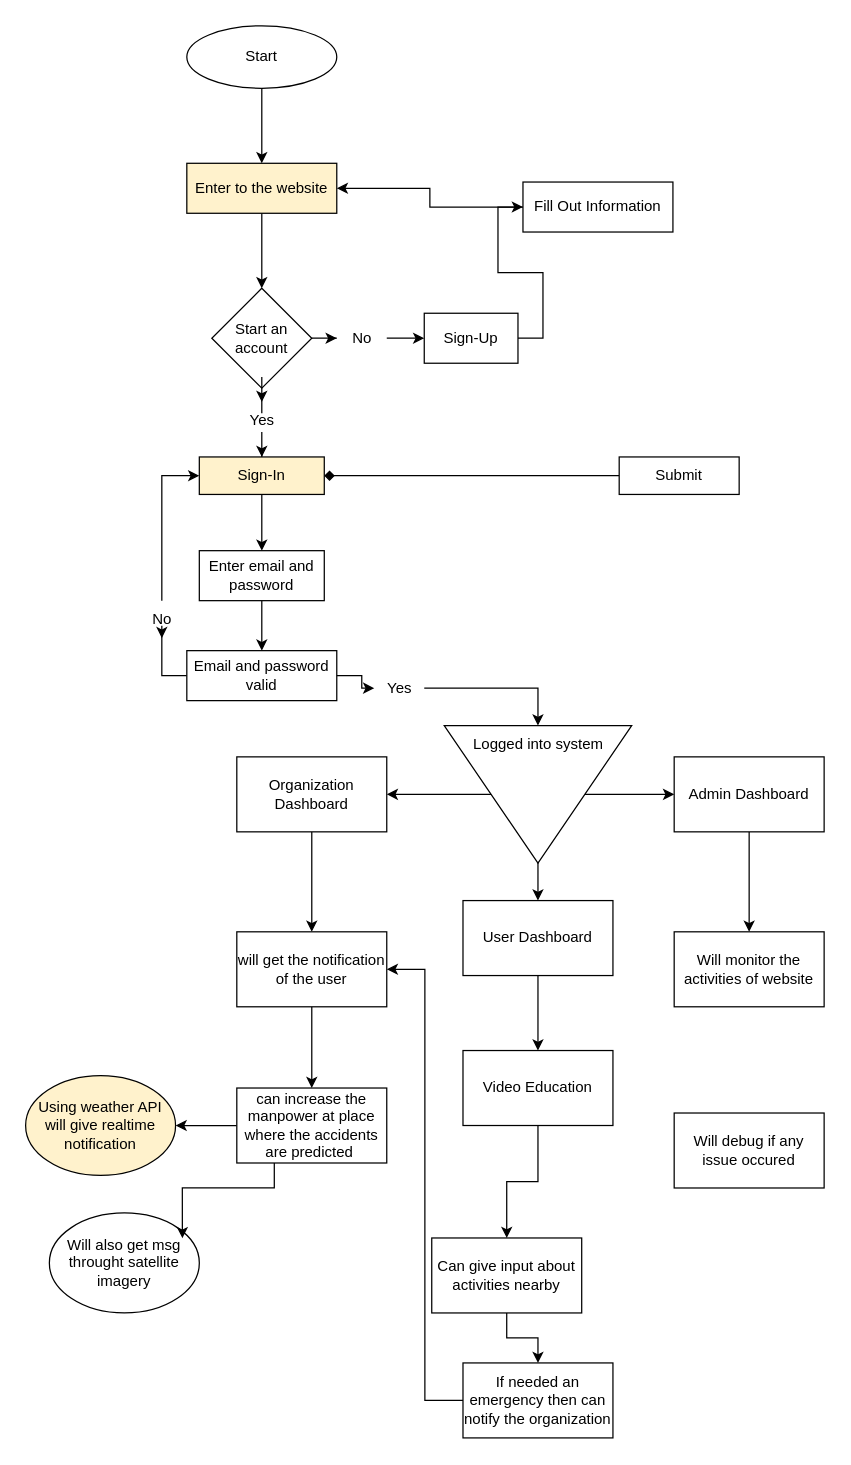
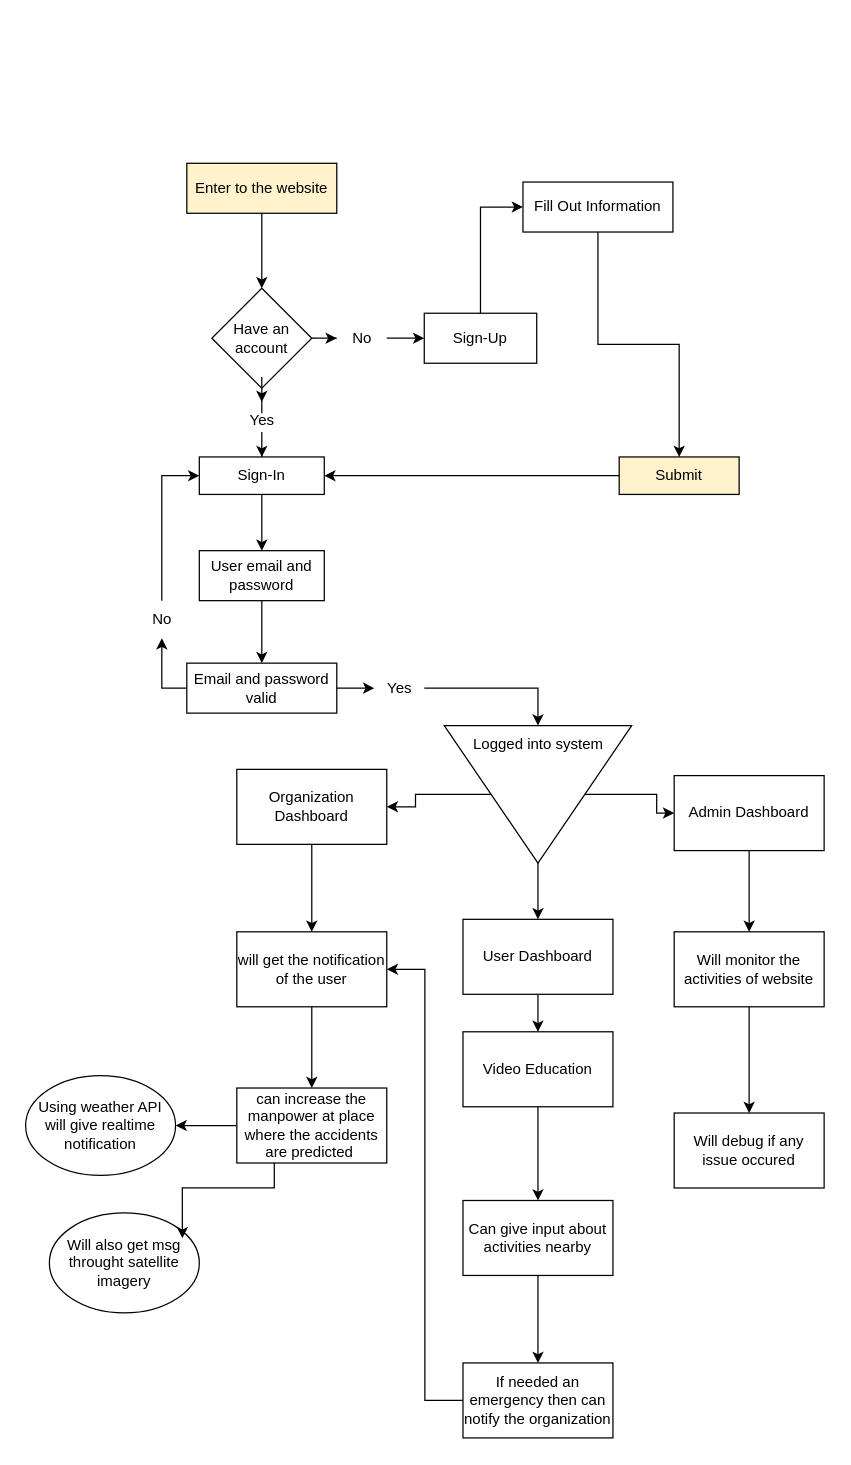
  <mxCell id="0" />
  <mxCell id="1" parent="0" />
- <mxCell id="2" style="edgeStyle=orthogonalEdgeStyle;rounded=0;orthogonalLoop=1;jettySize=auto;html=1;" parent="1" source="3" target="5" edge="1"><mxGeometry relative="1" as="geometry" /></mxCell>
- <mxCell id="3" value="Start" style="ellipse;whiteSpace=wrap;html=1;" parent="1" vertex="1"><mxGeometry x="149" y="20" width="120" height="50" as="geometry" /></mxCell>
  <mxCell id="4" style="edgeStyle=orthogonalEdgeStyle;rounded=0;orthogonalLoop=1;jettySize=auto;html=1;entryX=0.5;entryY=0;entryDx=0;entryDy=0;" parent="1" source="5" target="12" edge="1"><mxGeometry relative="1" as="geometry" /></mxCell>
  <mxCell id="5" value="Enter to the website" style="rounded=0;whiteSpace=wrap;html=1;fillColor=#fff2cc;" parent="1" vertex="1"><mxGeometry x="149" y="130" width="120" height="40" as="geometry" /></mxCell>
  <mxCell id="6" style="edgeStyle=orthogonalEdgeStyle;rounded=0;orthogonalLoop=1;jettySize=auto;html=1;entryX=0;entryY=0.5;entryDx=0;entryDy=0;" parent="1" source="7" target="9" edge="1"><mxGeometry relative="1" as="geometry" /></mxCell>
- <mxCell id="7" value="Sign-Up" style="rounded=0;whiteSpace=wrap;html=1;" parent="1" vertex="1"><mxGeometry x="339" y="250" width="75" height="40" as="geometry" /></mxCell>
- <mxCell id="8" value="" style="edgeStyle=orthogonalEdgeStyle;rounded=0;orthogonalLoop=1;jettySize=auto;html=1;" parent="1" source="9" target="5" edge="1"><mxGeometry relative="1" as="geometry" /></mxCell>
+ <mxCell id="7" value="Sign-Up" style="rounded=0;whiteSpace=wrap;html=1;" parent="1" vertex="1"><mxGeometry x="339" y="250" width="90" height="40" as="geometry" /></mxCell>
+ <mxCell id="8" value="" style="edgeStyle=orthogonalEdgeStyle;rounded=0;orthogonalLoop=1;jettySize=auto;html=1;" parent="1" source="9" target="14" edge="1"><mxGeometry relative="1" as="geometry" /></mxCell>
  <mxCell id="9" value="Fill Out Information" style="rounded=0;whiteSpace=wrap;html=1;" parent="1" vertex="1"><mxGeometry x="418" y="145" width="120" height="40" as="geometry" /></mxCell>
  <mxCell id="10" value="" style="edgeStyle=orthogonalEdgeStyle;rounded=0;orthogonalLoop=1;jettySize=auto;html=1;" parent="1" source="33" target="7" edge="1"><mxGeometry relative="1" as="geometry" /></mxCell>
  <mxCell id="11" value="" style="edgeStyle=orthogonalEdgeStyle;rounded=0;orthogonalLoop=1;jettySize=auto;html=1;" parent="1" source="31" target="16" edge="1"><mxGeometry relative="1" as="geometry" /></mxCell>
- <mxCell id="12" value="Start an account" style="rhombus;whiteSpace=wrap;html=1;" parent="1" vertex="1"><mxGeometry x="169" y="230" width="80" height="80" as="geometry" /></mxCell>
- <mxCell id="13" style="edgeStyle=orthogonalEdgeStyle;rounded=0;orthogonalLoop=1;jettySize=auto;html=1;endArrow=diamond;" parent="1" source="14" target="16" edge="1"><mxGeometry relative="1" as="geometry" /></mxCell>
- <mxCell id="14" value="Submit" style="rounded=0;whiteSpace=wrap;html=1;" parent="1" vertex="1"><mxGeometry x="495" y="365" width="96" height="30" as="geometry" /></mxCell>
+ <mxCell id="12" value="Have an account" style="rhombus;whiteSpace=wrap;html=1;" parent="1" vertex="1"><mxGeometry x="169" y="230" width="80" height="80" as="geometry" /></mxCell>
+ <mxCell id="13" style="edgeStyle=orthogonalEdgeStyle;rounded=0;orthogonalLoop=1;jettySize=auto;html=1;" parent="1" source="14" target="16" edge="1"><mxGeometry relative="1" as="geometry" /></mxCell>
+ <mxCell id="14" value="Submit" style="rounded=0;whiteSpace=wrap;html=1;fillColor=#fff2cc;" parent="1" vertex="1"><mxGeometry x="495" y="365" width="96" height="30" as="geometry" /></mxCell>
  <mxCell id="15" value="" style="edgeStyle=orthogonalEdgeStyle;rounded=0;orthogonalLoop=1;jettySize=auto;html=1;" parent="1" source="16" target="18" edge="1"><mxGeometry relative="1" as="geometry" /></mxCell>
- <mxCell id="16" value="Sign-In" style="rounded=0;whiteSpace=wrap;html=1;fillColor=#fff2cc;" parent="1" vertex="1"><mxGeometry x="159" y="365" width="100" height="30" as="geometry" /></mxCell>
+ <mxCell id="16" value="Sign-In" style="rounded=0;whiteSpace=wrap;html=1;" parent="1" vertex="1"><mxGeometry x="159" y="365" width="100" height="30" as="geometry" /></mxCell>
  <mxCell id="17" value="" style="edgeStyle=orthogonalEdgeStyle;rounded=0;orthogonalLoop=1;jettySize=auto;html=1;" parent="1" source="18" target="22" edge="1"><mxGeometry relative="1" as="geometry" /></mxCell>
- <mxCell id="18" value="Enter email and password" style="rounded=0;whiteSpace=wrap;html=1;" parent="1" vertex="1"><mxGeometry x="159" y="440" width="100" height="40" as="geometry" /></mxCell>
+ <mxCell id="18" value="User email and password" style="rounded=0;whiteSpace=wrap;html=1;" parent="1" vertex="1"><mxGeometry x="159" y="440" width="100" height="40" as="geometry" /></mxCell>
  <mxCell id="19" style="edgeStyle=orthogonalEdgeStyle;rounded=0;orthogonalLoop=1;jettySize=auto;html=1;entryX=0;entryY=0.5;entryDx=0;entryDy=0;" parent="1" source="34" target="16" edge="1"><mxGeometry relative="1" as="geometry"><mxPoint x="89" y="420" as="targetPoint" /><Array as="points"><mxPoint x="129" y="380" /></Array></mxGeometry></mxCell>
  <mxCell id="20" value="" style="edgeStyle=orthogonalEdgeStyle;rounded=0;orthogonalLoop=1;jettySize=auto;html=1;" parent="1" source="29" target="26" edge="1"><mxGeometry relative="1" as="geometry" /></mxCell>
  <mxCell id="21" style="edgeStyle=orthogonalEdgeStyle;rounded=0;orthogonalLoop=1;jettySize=auto;html=1;" parent="1" source="22" edge="1"><mxGeometry relative="1" as="geometry"><mxPoint x="129" y="510" as="targetPoint" /></mxGeometry></mxCell>
- <mxCell id="22" value="Email and password valid" style="whiteSpace=wrap;html=1;rounded=0;" parent="1" vertex="1"><mxGeometry x="149" y="520" width="120" height="40" as="geometry" /></mxCell>
+ <mxCell id="22" value="Email and password valid" style="whiteSpace=wrap;html=1;rounded=0;" parent="1" vertex="1"><mxGeometry x="149" y="530" width="120" height="40" as="geometry" /></mxCell>
  <mxCell id="23" value="" style="edgeStyle=orthogonalEdgeStyle;rounded=0;orthogonalLoop=1;jettySize=auto;html=1;" parent="1" source="26" target="38" edge="1"><mxGeometry relative="1" as="geometry" /></mxCell>
  <mxCell id="24" value="" style="edgeStyle=orthogonalEdgeStyle;rounded=0;orthogonalLoop=1;jettySize=auto;html=1;" parent="1" source="26" target="40" edge="1"><mxGeometry relative="1" as="geometry" /></mxCell>
  <mxCell id="25" value="" style="edgeStyle=orthogonalEdgeStyle;rounded=0;orthogonalLoop=1;jettySize=auto;html=1;" edge="1" parent="1" source="26" target="36"><mxGeometry relative="1" as="geometry" /></mxCell>
  <mxCell id="26" value="" style="triangle;whiteSpace=wrap;html=1;rounded=0;rotation=90;" parent="1" vertex="1"><mxGeometry x="375" y="560" width="110" height="150" as="geometry" /></mxCell>
  <mxCell id="27" value="Logged into system" style="text;html=1;align=center;verticalAlign=middle;resizable=0;points=[];autosize=1;strokeColor=none;fillColor=none;" parent="1" vertex="1"><mxGeometry x="365" y="580" width="130" height="30" as="geometry" /></mxCell>
  <mxCell id="28" value="" style="edgeStyle=orthogonalEdgeStyle;rounded=0;orthogonalLoop=1;jettySize=auto;html=1;" parent="1" source="22" target="29" edge="1"><mxGeometry relative="1" as="geometry"><mxPoint x="269" y="550" as="sourcePoint" /><mxPoint x="430" y="580" as="targetPoint" /></mxGeometry></mxCell>
  <mxCell id="29" value="Yes" style="text;html=1;align=center;verticalAlign=middle;resizable=0;points=[];autosize=1;strokeColor=none;fillColor=none;" parent="1" vertex="1"><mxGeometry x="299" y="535" width="40" height="30" as="geometry" /></mxCell>
  <mxCell id="30" value="" style="edgeStyle=orthogonalEdgeStyle;rounded=0;orthogonalLoop=1;jettySize=auto;html=1;" parent="1" source="12" target="31" edge="1"><mxGeometry relative="1" as="geometry"><mxPoint x="209" y="310" as="sourcePoint" /><mxPoint x="209" y="365" as="targetPoint" /></mxGeometry></mxCell>
  <mxCell id="31" value="Yes" style="text;html=1;align=center;verticalAlign=middle;resizable=0;points=[];autosize=1;strokeColor=none;fillColor=none;" parent="1" vertex="1"><mxGeometry x="189" y="321" width="40" height="30" as="geometry" /></mxCell>
  <mxCell id="32" value="" style="edgeStyle=orthogonalEdgeStyle;rounded=0;orthogonalLoop=1;jettySize=auto;html=1;" parent="1" source="12" target="33" edge="1"><mxGeometry relative="1" as="geometry"><mxPoint x="249" y="270" as="sourcePoint" /><mxPoint x="339" y="270" as="targetPoint" /></mxGeometry></mxCell>
  <mxCell id="33" value="No" style="text;html=1;align=center;verticalAlign=middle;resizable=0;points=[];autosize=1;strokeColor=none;fillColor=none;" parent="1" vertex="1"><mxGeometry x="269" y="255" width="40" height="30" as="geometry" /></mxCell>
  <mxCell id="34" value="No" style="text;html=1;align=center;verticalAlign=middle;resizable=0;points=[];autosize=1;strokeColor=none;fillColor=none;" parent="1" vertex="1"><mxGeometry x="109" y="480" width="40" height="30" as="geometry" /></mxCell>
  <mxCell id="35" value="" style="edgeStyle=orthogonalEdgeStyle;rounded=0;orthogonalLoop=1;jettySize=auto;html=1;" edge="1" parent="1" source="36" target="53"><mxGeometry relative="1" as="geometry" /></mxCell>
- <mxCell id="36" value="User Dashboard" style="whiteSpace=wrap;html=1;rounded=0;" parent="1" vertex="1"><mxGeometry x="370" y="720" width="120" height="60" as="geometry" /></mxCell>
+ <mxCell id="36" value="User Dashboard" style="whiteSpace=wrap;html=1;rounded=0;" parent="1" vertex="1"><mxGeometry x="370" y="735" width="120" height="60" as="geometry" /></mxCell>
  <mxCell id="37" value="" style="edgeStyle=orthogonalEdgeStyle;rounded=0;orthogonalLoop=1;jettySize=auto;html=1;" parent="1" source="38" target="42" edge="1"><mxGeometry relative="1" as="geometry" /></mxCell>
- <mxCell id="38" value="Admin Dashboard" style="whiteSpace=wrap;html=1;rounded=0;" parent="1" vertex="1"><mxGeometry x="539" y="605" width="120" height="60" as="geometry" /></mxCell>
+ <mxCell id="38" value="Admin Dashboard" style="whiteSpace=wrap;html=1;rounded=0;" parent="1" vertex="1"><mxGeometry x="539" y="620" width="120" height="60" as="geometry" /></mxCell>
  <mxCell id="39" value="" style="edgeStyle=orthogonalEdgeStyle;rounded=0;orthogonalLoop=1;jettySize=auto;html=1;" parent="1" source="40" target="49" edge="1"><mxGeometry relative="1" as="geometry" /></mxCell>
- <mxCell id="40" value="Organization Dashboard" style="whiteSpace=wrap;html=1;rounded=0;" parent="1" vertex="1"><mxGeometry x="189" y="605" width="120" height="60" as="geometry" /></mxCell>
+ <mxCell id="40" value="Organization Dashboard" style="whiteSpace=wrap;html=1;rounded=0;" parent="1" vertex="1"><mxGeometry x="189" y="615" width="120" height="60" as="geometry" /></mxCell>
+ <mxCell id="41" value="" style="edgeStyle=orthogonalEdgeStyle;rounded=0;orthogonalLoop=1;jettySize=auto;html=1;" parent="1" source="42" target="43" edge="1"><mxGeometry relative="1" as="geometry" /></mxCell>
  <mxCell id="42" value="Will monitor the activities of website" style="whiteSpace=wrap;html=1;rounded=0;" parent="1" vertex="1"><mxGeometry x="539" y="745" width="120" height="60" as="geometry" /></mxCell>
  <mxCell id="43" value="Will debug if any issue occured" style="whiteSpace=wrap;html=1;rounded=0;" parent="1" vertex="1"><mxGeometry x="539" y="890" width="120" height="60" as="geometry" /></mxCell>
  <mxCell id="44" value="" style="edgeStyle=orthogonalEdgeStyle;rounded=0;orthogonalLoop=1;jettySize=auto;html=1;" parent="1" source="45" target="47" edge="1"><mxGeometry relative="1" as="geometry" /></mxCell>
- <mxCell id="45" value="Can give input about activities nearby" style="whiteSpace=wrap;html=1;rounded=0;" parent="1" vertex="1"><mxGeometry x="345" y="990" width="120" height="60" as="geometry" /></mxCell>
+ <mxCell id="45" value="Can give input about activities nearby" style="whiteSpace=wrap;html=1;rounded=0;" parent="1" vertex="1"><mxGeometry x="370" y="960" width="120" height="60" as="geometry" /></mxCell>
  <mxCell id="46" style="edgeStyle=orthogonalEdgeStyle;rounded=0;orthogonalLoop=1;jettySize=auto;html=1;entryX=1;entryY=0.5;entryDx=0;entryDy=0;" parent="1" source="47" target="49" edge="1"><mxGeometry relative="1" as="geometry" /></mxCell>
  <mxCell id="47" value="If needed an emergency then can notify the organization" style="whiteSpace=wrap;html=1;rounded=0;" parent="1" vertex="1"><mxGeometry x="370" y="1090" width="120" height="60" as="geometry" /></mxCell>
  <mxCell id="48" value="" style="edgeStyle=orthogonalEdgeStyle;rounded=0;orthogonalLoop=1;jettySize=auto;html=1;" parent="1" source="49" target="51" edge="1"><mxGeometry relative="1" as="geometry" /></mxCell>
  <mxCell id="49" value="will get the notification of the user" style="whiteSpace=wrap;html=1;rounded=0;" parent="1" vertex="1"><mxGeometry x="189" y="745" width="120" height="60" as="geometry" /></mxCell>
  <mxCell id="50" style="edgeStyle=orthogonalEdgeStyle;rounded=0;orthogonalLoop=1;jettySize=auto;html=1;entryX=1;entryY=0.5;entryDx=0;entryDy=0;" edge="1" parent="1" source="51" target="54"><mxGeometry relative="1" as="geometry" /></mxCell>
  <mxCell id="51" value="can increase the manpower at place where the accidents are predicted&amp;nbsp;" style="whiteSpace=wrap;html=1;rounded=0;" parent="1" vertex="1"><mxGeometry x="189" y="870" width="120" height="60" as="geometry" /></mxCell>
  <mxCell id="52" value="" style="edgeStyle=orthogonalEdgeStyle;rounded=0;orthogonalLoop=1;jettySize=auto;html=1;" edge="1" parent="1" source="53" target="45"><mxGeometry relative="1" as="geometry" /></mxCell>
- <mxCell id="53" value="Video Education" style="whiteSpace=wrap;html=1;rounded=0;" vertex="1" parent="1"><mxGeometry x="370" y="840" width="120" height="60" as="geometry" /></mxCell>
- <mxCell id="54" value="Using weather API will give realtime notification" style="ellipse;whiteSpace=wrap;html=1;fillColor=#fff2cc;" vertex="1" parent="1"><mxGeometry x="20" y="860" width="120" height="80" as="geometry" /></mxCell>
+ <mxCell id="53" value="Video Education" style="whiteSpace=wrap;html=1;rounded=0;" vertex="1" parent="1"><mxGeometry x="370" y="825" width="120" height="60" as="geometry" /></mxCell>
+ <mxCell id="54" value="Using weather API will give realtime notification" style="ellipse;whiteSpace=wrap;html=1;" vertex="1" parent="1"><mxGeometry x="20" y="860" width="120" height="80" as="geometry" /></mxCell>
  <mxCell id="55" value="Will also get msg throught satellite imagery" style="ellipse;whiteSpace=wrap;html=1;" vertex="1" parent="1"><mxGeometry x="39" y="970" width="120" height="80" as="geometry" /></mxCell>
  <mxCell id="56" style="edgeStyle=orthogonalEdgeStyle;rounded=0;orthogonalLoop=1;jettySize=auto;html=1;exitX=0.25;exitY=1;exitDx=0;exitDy=0;entryX=0.887;entryY=0.252;entryDx=0;entryDy=0;entryPerimeter=0;" edge="1" parent="1" source="51" target="55"><mxGeometry relative="1" as="geometry" /></mxCell>
